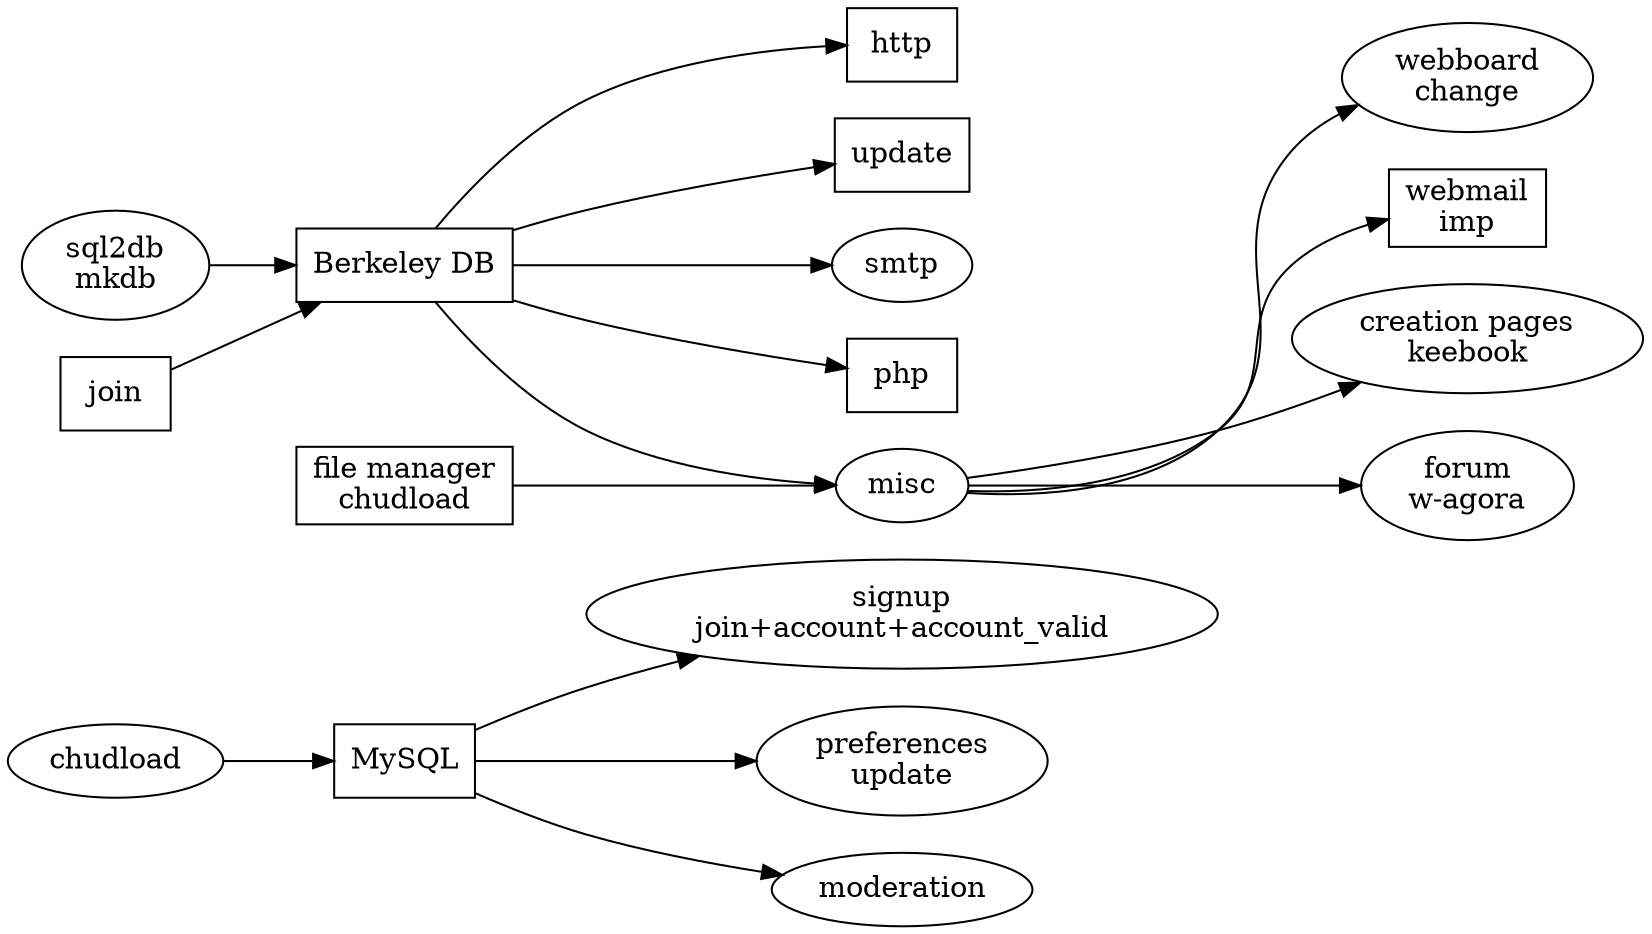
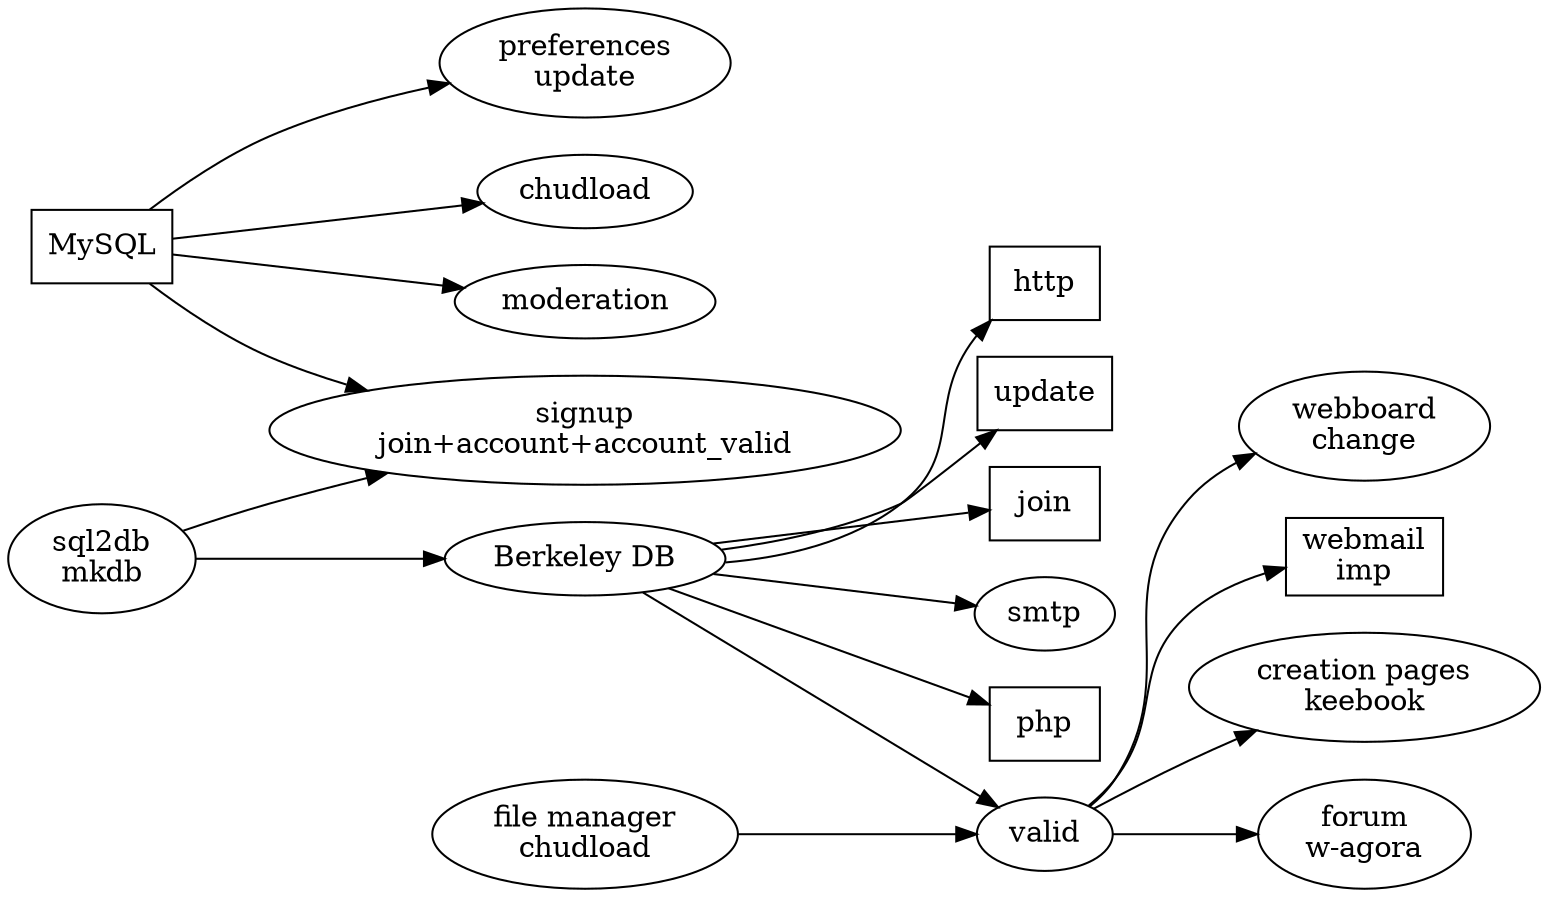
  digraph {
    rankdir=LR
    "signup\njoin+account+account_valid"
    MySQL [shape=box]
    "preferences\nupdate"
    n4 [label=chudload]
    moderation
    "sql2db\nmkdb"
-   "Berkeley DB" [shape=box]
+   "Berkeley DB" [shape=ellipse]
    http [shape=box]
    n9 [label=update shape=box]
    n10 [label=join shape=box]
    smtp [shape=ellipse]
    php [shape=box]
-   misc
+   misc [label=valid]
    "webboard\nchange"
    "webmail\nimp" [shape=box]
    "creation pages\nkeebook"
    "forum\nw-agora" [shape=ellipse]
-   "file manager\nchudload" [shape=box]
+   "file manager\nchudload"
    MySQL -> "signup\njoin+account+account_valid"
    MySQL -> "preferences\nupdate"
-   n4 -> MySQL
+   MySQL -> n4
    MySQL -> moderation
+   "sql2db\nmkdb" -> "signup\njoin+account+account_valid"
    "sql2db\nmkdb" -> "Berkeley DB" [weight=100]
    "Berkeley DB" -> http
    "Berkeley DB" -> n9
-   n10 -> "Berkeley DB"
+   "Berkeley DB" -> n10
    "Berkeley DB" -> smtp
    "Berkeley DB" -> php
    "Berkeley DB" -> misc
    misc -> "webboard\nchange"
    misc -> "webmail\nimp"
    misc -> "creation pages\nkeebook"
    misc -> "forum\nw-agora" [weight=100]
    "file manager\nchudload" -> misc
  }
